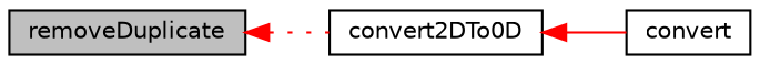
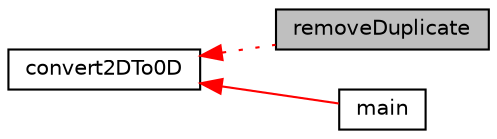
  digraph {
    rankdir=LR
    node [color=black fillcolor=white fontname=Helvetica fontsize=10 shape=record style=filled]
    edge [color=red dir=back fontname=Helvetica fontsize=10 labelfontname=Helvetica labelfontsize=10]
    n1 [fillcolor=grey75 fontcolor=black height=0.2 label=removeDuplicate width=0.4]
    n2 [height=0.2 label=convert2DTo0D width=0.4]
-   n3 [height=0.2 label=convert width=0.4]
-   n1 -> n2 [style=dotted]
+   n3 [height=0.2 label=main width=0.4]
+   n2 -> n1 [style=dotted]
    n2 -> n3 [style=solid]
  }
